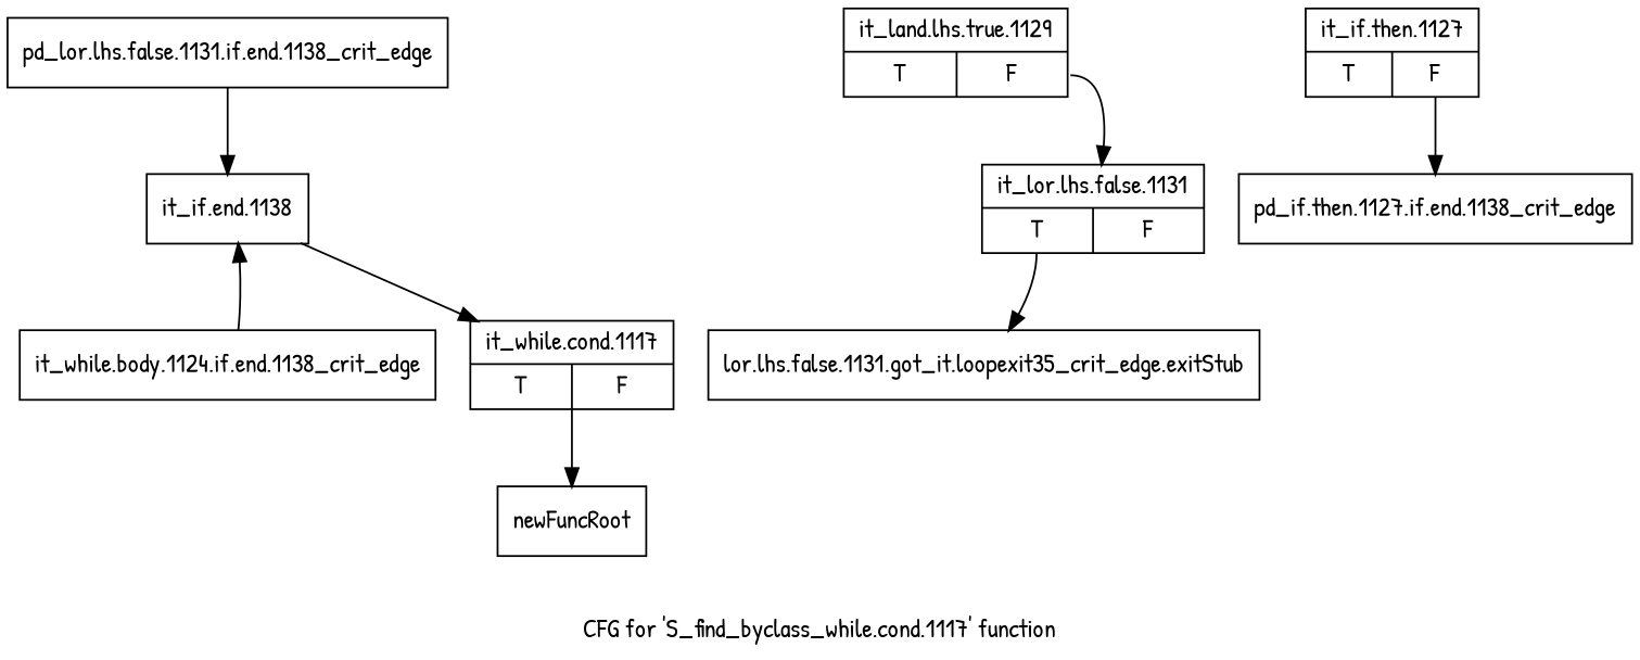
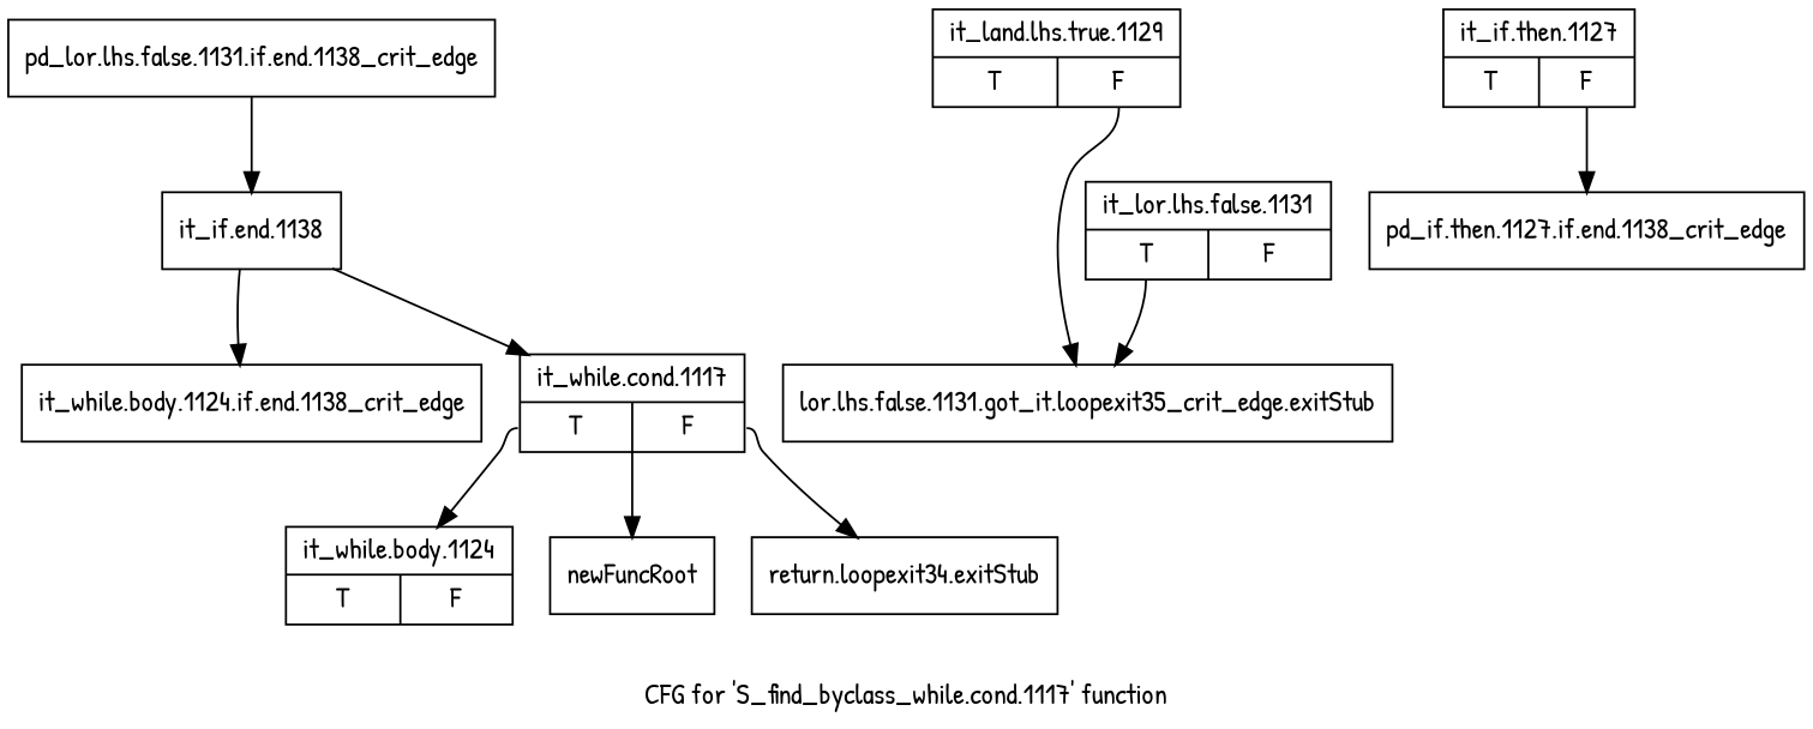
  digraph {
    fontname="Patrick Hand"
    label="CFG for 'S_find_byclass_while.cond.1117' function"
    node [fontname="Patrick Hand" shape=record]
    edge [fontname="Patrick Hand"]
    n1 [label="{newFuncRoot}"]
    n2 [label="{it_while.cond.1117|{<s0>T|<s1>F}}"]
+   n3 [label="{return.loopexit34.exitStub}"]
+   n4 [label="{it_while.body.1124|{<s0>T|<s1>F}}"]
    n5 [label="{lor.lhs.false.1131.got_it.loopexit35_crit_edge.exitStub}"]
    n6 [label="{it_if.then.1127|{<s0>T|<s1>F}}"]
    n7 [label="{pd_if.then.1127.if.end.1138_crit_edge}"]
    n8 [label="{it_while.body.1124.if.end.1138_crit_edge}"]
    n9 [label="{it_if.end.1138}"]
    n10 [label="{it_land.lhs.true.1129|{<s0>T|<s1>F}}"]
    n11 [label="{it_lor.lhs.false.1131|{<s0>T|<s1>F}}"]
    n12 [label="{pd_lor.lhs.false.1131.if.end.1138_crit_edge}"]
    n2 -> n1
+   n2 -> n3 [tailport=s1]
+   n2 -> n4 [tailport=s0]
    n6 -> n7 [tailport=s1]
-   n8 -> n9
+   n9 -> n8
    n9 -> n2
-   n10 -> n11 [tailport=s1]
+   n10 -> n5 [tailport=s1]
    n11 -> n5 [tailport=s0]
    n12 -> n9
  }
